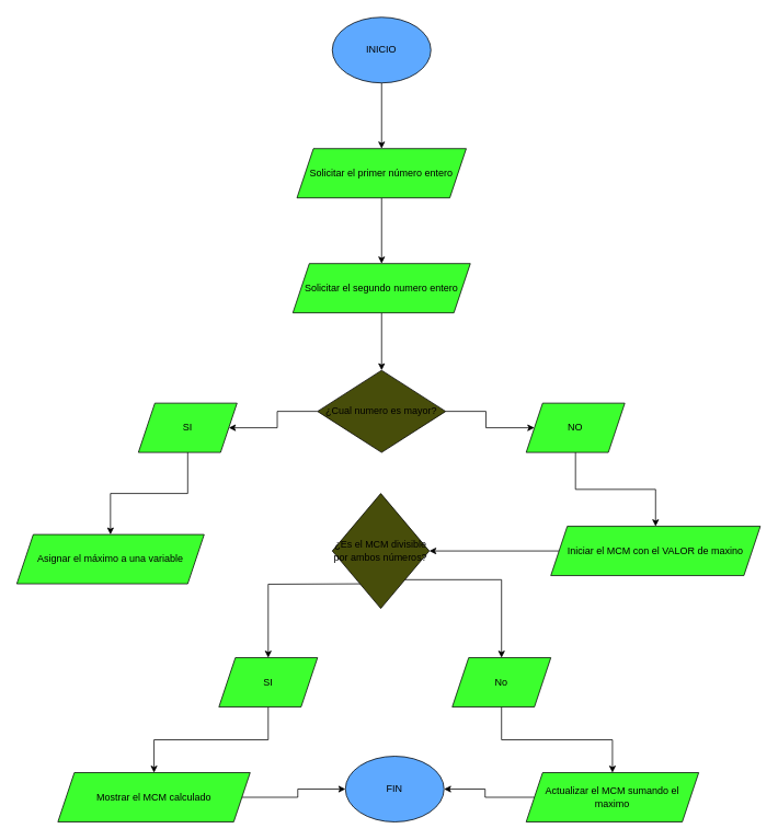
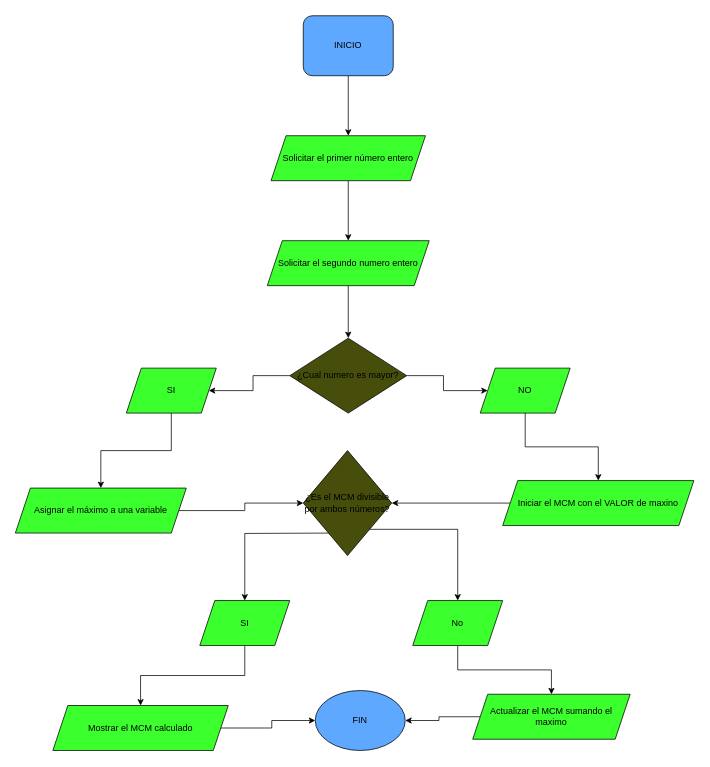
  <mxCell id="0" />
  <mxCell id="1" parent="0" />
  <mxCell id="2" value="" style="edgeStyle=orthogonalEdgeStyle;rounded=0;orthogonalLoop=1;jettySize=auto;html=1;" edge="1" parent="1" source="3" target="5"><mxGeometry relative="1" as="geometry" /></mxCell>
- <mxCell id="3" value="INICIO" style="ellipse;whiteSpace=wrap;html=1;fillColor=#5EA9FF;" vertex="1" parent="1"><mxGeometry x="404" y="20" width="120" height="80" as="geometry" /></mxCell>
+ <mxCell id="3" value="INICIO" style="whiteSpace=wrap;html=1;fillColor=#5EA9FF;rounded=1;" vertex="1" parent="1"><mxGeometry x="404" y="20" width="120" height="80" as="geometry" /></mxCell>
  <mxCell id="4" value="" style="edgeStyle=orthogonalEdgeStyle;rounded=0;orthogonalLoop=1;jettySize=auto;html=1;" edge="1" parent="1" source="5" target="7"><mxGeometry relative="1" as="geometry" /></mxCell>
  <mxCell id="5" value="Solicitar el primer número entero" style="shape=parallelogram;perimeter=parallelogramPerimeter;whiteSpace=wrap;html=1;fixedSize=1;fillColor=#3CFF2E;" vertex="1" parent="1"><mxGeometry x="361" y="180" width="206" height="60" as="geometry" /></mxCell>
  <mxCell id="6" value="" style="edgeStyle=orthogonalEdgeStyle;rounded=0;orthogonalLoop=1;jettySize=auto;html=1;" edge="1" parent="1" source="7" target="10"><mxGeometry relative="1" as="geometry" /></mxCell>
  <mxCell id="7" value="Solicitar el segundo numero entero" style="shape=parallelogram;perimeter=parallelogramPerimeter;whiteSpace=wrap;html=1;fixedSize=1;fillColor=#3CFF2E;" vertex="1" parent="1"><mxGeometry x="356" y="320" width="216" height="60" as="geometry" /></mxCell>
  <mxCell id="8" value="" style="edgeStyle=orthogonalEdgeStyle;rounded=0;orthogonalLoop=1;jettySize=auto;html=1;" edge="1" parent="1" source="10" target="12"><mxGeometry relative="1" as="geometry" /></mxCell>
  <mxCell id="9" value="" style="edgeStyle=orthogonalEdgeStyle;rounded=0;orthogonalLoop=1;jettySize=auto;html=1;" edge="1" parent="1" source="10" target="14"><mxGeometry relative="1" as="geometry" /></mxCell>
  <mxCell id="10" value="¿Cual numero es mayor?" style="rhombus;whiteSpace=wrap;html=1;fillColor=#474D0A;" vertex="1" parent="1"><mxGeometry x="386" y="450" width="156" height="100" as="geometry" /></mxCell>
  <mxCell id="11" value="" style="edgeStyle=orthogonalEdgeStyle;rounded=0;orthogonalLoop=1;jettySize=auto;html=1;" edge="1" parent="1" source="12" target="16"><mxGeometry relative="1" as="geometry" /></mxCell>
  <mxCell id="12" value="SI" style="shape=parallelogram;perimeter=parallelogramPerimeter;whiteSpace=wrap;html=1;fixedSize=1;fillColor=#3CFF2E;" vertex="1" parent="1"><mxGeometry x="168" y="490" width="120" height="60" as="geometry" /></mxCell>
  <mxCell id="13" value="" style="edgeStyle=orthogonalEdgeStyle;rounded=0;orthogonalLoop=1;jettySize=auto;html=1;" edge="1" parent="1" source="14" target="18"><mxGeometry relative="1" as="geometry" /></mxCell>
  <mxCell id="14" value="NO" style="shape=parallelogram;perimeter=parallelogramPerimeter;whiteSpace=wrap;html=1;fixedSize=1;fillColor=#3CFF2E;" vertex="1" parent="1"><mxGeometry x="640" y="490" width="120" height="60" as="geometry" /></mxCell>
+ <mxCell id="15" value="" style="edgeStyle=orthogonalEdgeStyle;rounded=0;orthogonalLoop=1;jettySize=auto;html=1;" edge="1" parent="1" source="16" target="21"><mxGeometry relative="1" as="geometry" /></mxCell>
  <mxCell id="16" value="Asignar el máximo a una variable" style="shape=parallelogram;perimeter=parallelogramPerimeter;whiteSpace=wrap;html=1;fixedSize=1;fillColor=#3CFF2E;" vertex="1" parent="1"><mxGeometry x="20" y="650" width="228" height="60" as="geometry" /></mxCell>
  <mxCell id="17" style="edgeStyle=orthogonalEdgeStyle;rounded=0;orthogonalLoop=1;jettySize=auto;html=1;entryX=1;entryY=0.5;entryDx=0;entryDy=0;" edge="1" parent="1" source="18" target="21"><mxGeometry relative="1" as="geometry" /></mxCell>
  <mxCell id="18" value="Iniciar el MCM con el VALOR de maxino" style="shape=parallelogram;perimeter=parallelogramPerimeter;whiteSpace=wrap;html=1;fixedSize=1;fillColor=#3CFF2E;" vertex="1" parent="1"><mxGeometry x="670" y="640" width="255" height="60" as="geometry" /></mxCell>
  <mxCell id="19" value="" style="edgeStyle=orthogonalEdgeStyle;rounded=0;orthogonalLoop=1;jettySize=auto;html=1;entryX=0.5;entryY=0;entryDx=0;entryDy=0;" edge="1" parent="1" target="23"><mxGeometry relative="1" as="geometry"><mxPoint x="443" y="710" as="sourcePoint" /><mxPoint x="330" y="790" as="targetPoint" /></mxGeometry></mxCell>
  <mxCell id="20" style="edgeStyle=orthogonalEdgeStyle;rounded=0;orthogonalLoop=1;jettySize=auto;html=1;exitX=1;exitY=1;exitDx=0;exitDy=0;entryX=0.5;entryY=0;entryDx=0;entryDy=0;" edge="1" parent="1" source="21" target="25"><mxGeometry relative="1" as="geometry"><mxPoint x="580" y="780" as="targetPoint" /></mxGeometry></mxCell>
  <mxCell id="21" value="¿Es el MCM divisible por ambos números?" style="rhombus;whiteSpace=wrap;html=1;fillColor=#474D0A;" vertex="1" parent="1"><mxGeometry x="404" y="600" width="118" height="140" as="geometry" /></mxCell>
  <mxCell id="22" value="" style="edgeStyle=orthogonalEdgeStyle;rounded=0;orthogonalLoop=1;jettySize=auto;html=1;" edge="1" parent="1" source="23" target="27"><mxGeometry relative="1" as="geometry" /></mxCell>
  <mxCell id="23" value="SI" style="shape=parallelogram;perimeter=parallelogramPerimeter;whiteSpace=wrap;html=1;fixedSize=1;fillColor=#3CFF2E;" vertex="1" parent="1"><mxGeometry x="266" y="800" width="120" height="60" as="geometry" /></mxCell>
  <mxCell id="24" value="" style="edgeStyle=orthogonalEdgeStyle;rounded=0;orthogonalLoop=1;jettySize=auto;html=1;" edge="1" parent="1" source="25" target="29"><mxGeometry relative="1" as="geometry" /></mxCell>
  <mxCell id="25" value="No" style="shape=parallelogram;perimeter=parallelogramPerimeter;whiteSpace=wrap;html=1;fixedSize=1;fillColor=#3CFF2E;" vertex="1" parent="1"><mxGeometry x="550" y="800" width="120" height="60" as="geometry" /></mxCell>
  <mxCell id="26" style="edgeStyle=orthogonalEdgeStyle;rounded=0;orthogonalLoop=1;jettySize=auto;html=1;entryX=0;entryY=0.5;entryDx=0;entryDy=0;" edge="1" parent="1" source="27" target="30"><mxGeometry relative="1" as="geometry" /></mxCell>
  <mxCell id="27" value="Mostrar el MCM calculado" style="shape=parallelogram;perimeter=parallelogramPerimeter;whiteSpace=wrap;html=1;fixedSize=1;fillColor=#3CFF2E;" vertex="1" parent="1"><mxGeometry x="70" y="940" width="234" height="60" as="geometry" /></mxCell>
  <mxCell id="28" value="" style="edgeStyle=orthogonalEdgeStyle;rounded=0;orthogonalLoop=1;jettySize=auto;html=1;" edge="1" parent="1" source="29" target="30"><mxGeometry relative="1" as="geometry" /></mxCell>
- <mxCell id="29" value="Actualizar el MCM sumando el maximo" style="shape=parallelogram;perimeter=parallelogramPerimeter;whiteSpace=wrap;html=1;fixedSize=1;fillColor=#3CFF2E;" vertex="1" parent="1"><mxGeometry x="640" y="940" width="210" height="60" as="geometry" /></mxCell>
+ <mxCell id="29" value="Actualizar el MCM sumando el maximo" style="shape=parallelogram;perimeter=parallelogramPerimeter;whiteSpace=wrap;html=1;fixedSize=1;fillColor=#3CFF2E;" vertex="1" parent="1"><mxGeometry x="630" y="925" width="210" height="60" as="geometry" /></mxCell>
  <mxCell id="30" value="FIN" style="ellipse;whiteSpace=wrap;html=1;fillColor=#5EA9FF;" vertex="1" parent="1"><mxGeometry x="420" y="920" width="120" height="80" as="geometry" /></mxCell>
